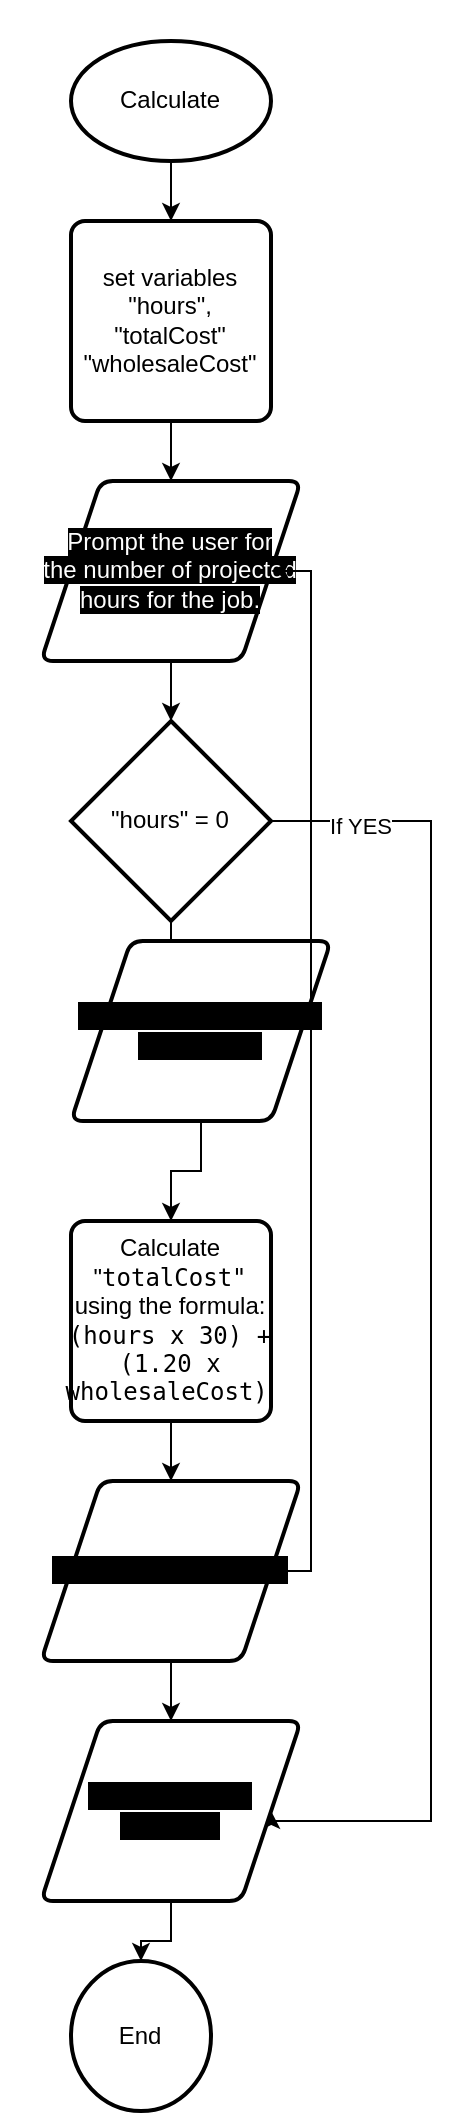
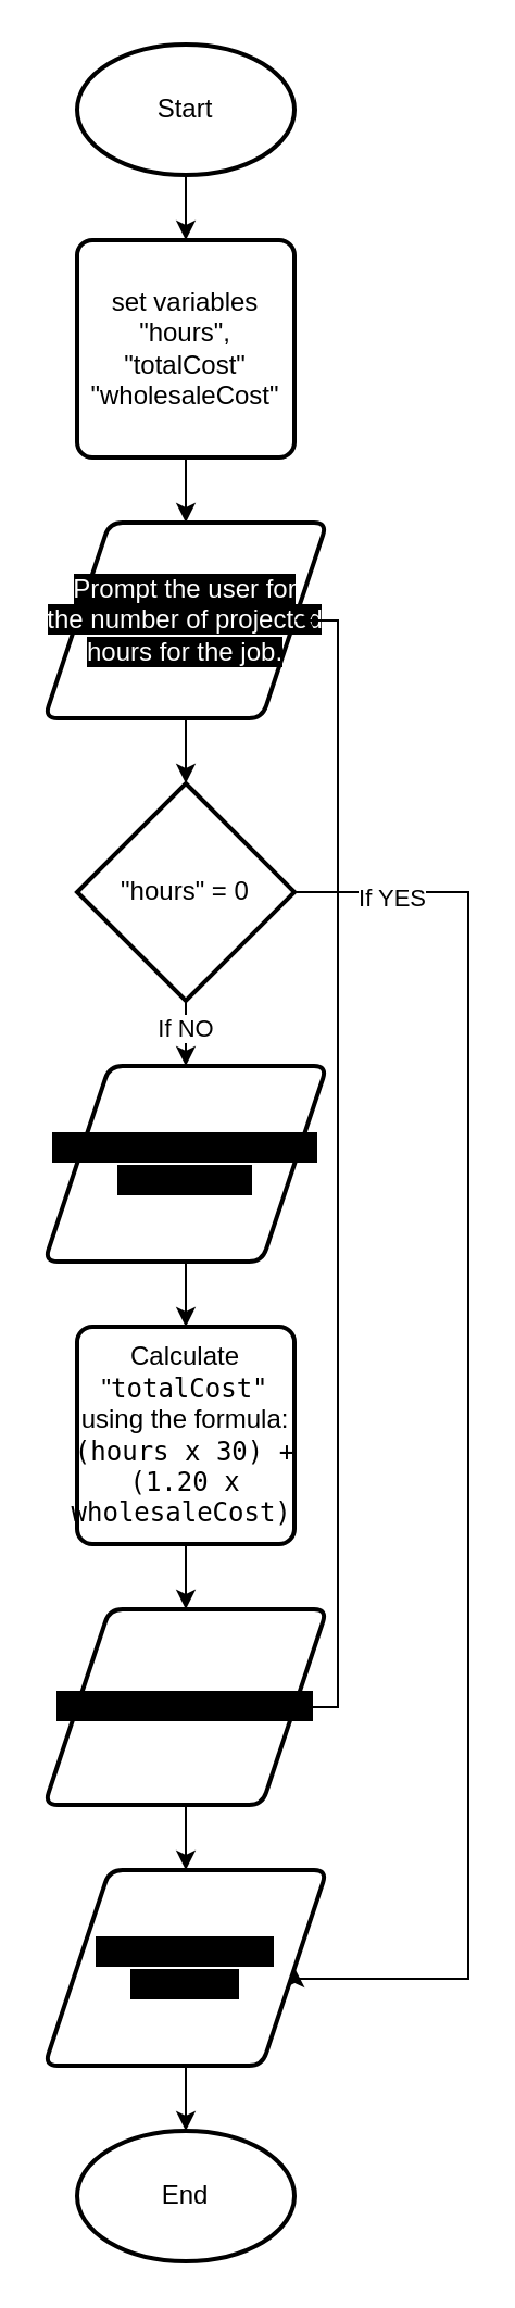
  <mxCell id="0" />
  <mxCell id="1" parent="0" />
  <mxCell id="2" value="" style="edgeStyle=orthogonalEdgeStyle;rounded=0;orthogonalLoop=1;jettySize=auto;html=1;" edge="1" parent="1" source="3" target="16"><mxGeometry relative="1" as="geometry" /></mxCell>
- <mxCell id="3" value="Calculate" style="strokeWidth=2;html=1;shape=mxgraph.flowchart.start_1;whiteSpace=wrap;" vertex="1" parent="1"><mxGeometry x="35" y="20" width="100" height="60" as="geometry" /></mxCell>
+ <mxCell id="3" value="Start" style="strokeWidth=2;html=1;shape=mxgraph.flowchart.start_1;whiteSpace=wrap;" vertex="1" parent="1"><mxGeometry x="35" y="20" width="100" height="60" as="geometry" /></mxCell>
  <mxCell id="4" value="" style="edgeStyle=orthogonalEdgeStyle;rounded=0;orthogonalLoop=1;jettySize=auto;html=1;" edge="1" parent="1" source="5" target="10"><mxGeometry relative="1" as="geometry" /></mxCell>
  <mxCell id="5" value="&lt;font style=&quot;color: rgb(255, 255, 255); background-color: rgb(0, 0, 0);&quot;&gt;Prompt the user for the&amp;nbsp;number of projected hours for the job.&lt;/font&gt;" style="shape=parallelogram;html=1;strokeWidth=2;perimeter=parallelogramPerimeter;whiteSpace=wrap;rounded=1;arcSize=12;size=0.23;" vertex="1" parent="1"><mxGeometry x="20" y="240" width="130" height="90" as="geometry" /></mxCell>
  <mxCell id="6" value="" style="edgeStyle=orthogonalEdgeStyle;rounded=0;orthogonalLoop=1;jettySize=auto;html=1;" edge="1" parent="1" source="10" target="12"><mxGeometry relative="1" as="geometry" /></mxCell>
  <mxCell id="7" value="If NO" style="edgeLabel;html=1;align=center;verticalAlign=middle;resizable=0;points=[];" vertex="1" connectable="0" parent="6"><mxGeometry x="-0.525" y="-1" relative="1" as="geometry"><mxPoint as="offset" /></mxGeometry></mxCell>
  <mxCell id="8" style="edgeStyle=orthogonalEdgeStyle;rounded=0;orthogonalLoop=1;jettySize=auto;html=1;exitX=1;exitY=0.5;exitDx=0;exitDy=0;exitPerimeter=0;entryX=1;entryY=0.5;entryDx=0;entryDy=0;" edge="1" parent="1" source="10" target="21"><mxGeometry relative="1" as="geometry"><Array as="points"><mxPoint x="215" y="410" /><mxPoint x="215" y="910" /><mxPoint x="135" y="910" /></Array></mxGeometry></mxCell>
  <mxCell id="9" value="If YES" style="edgeLabel;html=1;align=center;verticalAlign=middle;resizable=0;points=[];" vertex="1" connectable="0" parent="8"><mxGeometry x="-0.868" y="-2" relative="1" as="geometry"><mxPoint as="offset" /></mxGeometry></mxCell>
  <mxCell id="10" value="&quot;hours&quot; = 0" style="strokeWidth=2;html=1;shape=mxgraph.flowchart.decision;whiteSpace=wrap;" vertex="1" parent="1"><mxGeometry x="35" y="360" width="100" height="100" as="geometry" /></mxCell>
  <mxCell id="11" value="" style="edgeStyle=orthogonalEdgeStyle;rounded=0;orthogonalLoop=1;jettySize=auto;html=1;" edge="1" parent="1" source="12" target="14"><mxGeometry relative="1" as="geometry" /></mxCell>
- <mxCell id="12" value="&lt;span style=&quot;background-color: rgb(0, 0, 0);&quot;&gt;Get the wholesale cost of materials&lt;/span&gt;" style="shape=parallelogram;html=1;strokeWidth=2;perimeter=parallelogramPerimeter;whiteSpace=wrap;rounded=1;arcSize=12;size=0.23;" vertex="1" parent="1"><mxGeometry x="35" y="470" width="130" height="90" as="geometry" /></mxCell>
+ <mxCell id="12" value="&lt;span style=&quot;background-color: rgb(0, 0, 0);&quot;&gt;Get the wholesale cost of materials&lt;/span&gt;" style="shape=parallelogram;html=1;strokeWidth=2;perimeter=parallelogramPerimeter;whiteSpace=wrap;rounded=1;arcSize=12;size=0.23;" vertex="1" parent="1"><mxGeometry x="20" y="490" width="130" height="90" as="geometry" /></mxCell>
  <mxCell id="13" value="" style="edgeStyle=orthogonalEdgeStyle;rounded=0;orthogonalLoop=1;jettySize=auto;html=1;" edge="1" parent="1" source="14" target="19"><mxGeometry relative="1" as="geometry" /></mxCell>
  <mxCell id="14" value="&lt;span class=&quot;selected&quot;&gt;Calculate &quot;&lt;/span&gt;&lt;code&gt;totalCost&quot;&lt;/code&gt;&lt;span class=&quot;selected&quot;&gt; using the formula: &lt;/span&gt;&lt;code&gt;(hours x 30) + (1.20 x wholesaleCost)&lt;/code&gt;&lt;span class=&quot;selected&quot;&gt;.&lt;/span&gt;" style="rounded=1;whiteSpace=wrap;html=1;absoluteArcSize=1;arcSize=14;strokeWidth=2;" vertex="1" parent="1"><mxGeometry x="35" y="610" width="100" height="100" as="geometry" /></mxCell>
  <mxCell id="15" value="" style="edgeStyle=orthogonalEdgeStyle;rounded=0;orthogonalLoop=1;jettySize=auto;html=1;" edge="1" parent="1" source="16" target="5"><mxGeometry relative="1" as="geometry" /></mxCell>
  <mxCell id="16" value="set variables &quot;hours&quot;, &quot;totalCost&quot; &quot;wholesaleCost&quot;" style="rounded=1;whiteSpace=wrap;html=1;absoluteArcSize=1;arcSize=14;strokeWidth=2;" vertex="1" parent="1"><mxGeometry x="35" y="110" width="100" height="100" as="geometry" /></mxCell>
  <mxCell id="17" style="edgeStyle=orthogonalEdgeStyle;rounded=0;orthogonalLoop=1;jettySize=auto;html=1;exitX=1;exitY=0.5;exitDx=0;exitDy=0;entryX=1;entryY=0.5;entryDx=0;entryDy=0;" edge="1" parent="1" source="19" target="5"><mxGeometry relative="1" as="geometry"><Array as="points"><mxPoint x="155" y="785" /><mxPoint x="155" y="285" /></Array></mxGeometry></mxCell>
  <mxCell id="18" value="" style="edgeStyle=orthogonalEdgeStyle;rounded=0;orthogonalLoop=1;jettySize=auto;html=1;" edge="1" parent="1" source="19" target="21"><mxGeometry relative="1" as="geometry" /></mxCell>
  <mxCell id="19" value="&lt;span style=&quot;background-color: rgb(0, 0, 0);&quot;&gt;Display the &quot;totalCost&quot;&lt;/span&gt;" style="shape=parallelogram;html=1;strokeWidth=2;perimeter=parallelogramPerimeter;whiteSpace=wrap;rounded=1;arcSize=12;size=0.23;" vertex="1" parent="1"><mxGeometry x="20" y="740" width="130" height="90" as="geometry" /></mxCell>
  <mxCell id="20" value="" style="edgeStyle=orthogonalEdgeStyle;rounded=0;orthogonalLoop=1;jettySize=auto;html=1;" edge="1" parent="1" source="21" target="22"><mxGeometry relative="1" as="geometry" /></mxCell>
  <mxCell id="21" value="&lt;span style=&quot;background-color: rgb(0, 0, 0);&quot;&gt;Display &quot;End of Program&quot;&lt;/span&gt;" style="shape=parallelogram;html=1;strokeWidth=2;perimeter=parallelogramPerimeter;whiteSpace=wrap;rounded=1;arcSize=12;size=0.23;" vertex="1" parent="1"><mxGeometry x="20" y="860" width="130" height="90" as="geometry" /></mxCell>
- <mxCell id="22" value="End" style="strokeWidth=2;html=1;shape=mxgraph.flowchart.start_1;whiteSpace=wrap;" vertex="1" parent="1"><mxGeometry x="35" y="980" width="70" height="75" as="geometry" /></mxCell>
+ <mxCell id="22" value="End" style="strokeWidth=2;html=1;shape=mxgraph.flowchart.start_1;whiteSpace=wrap;" vertex="1" parent="1"><mxGeometry x="35" y="980" width="100" height="60" as="geometry" /></mxCell>
